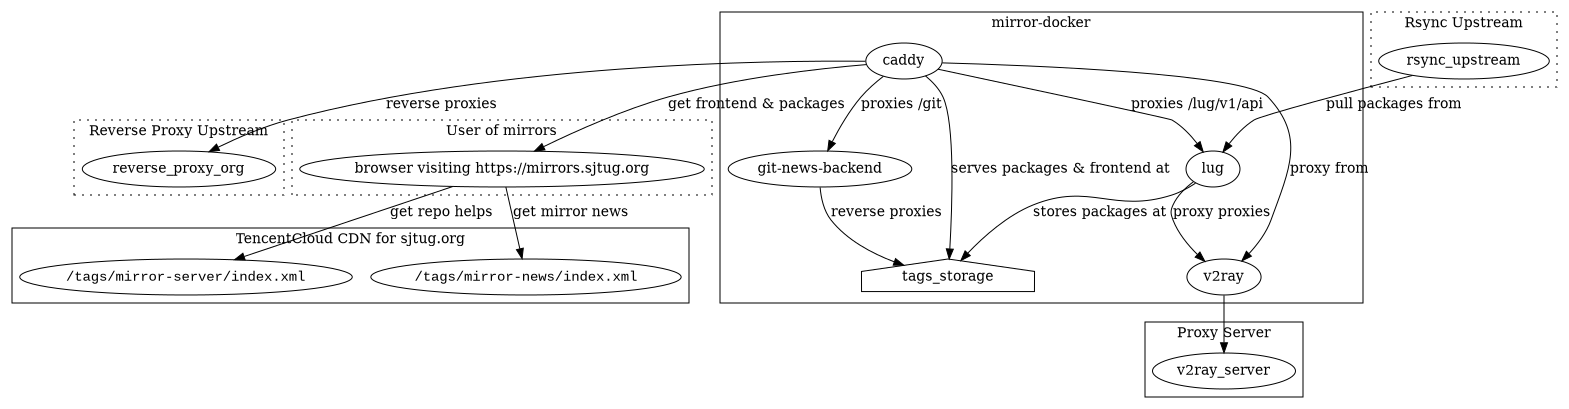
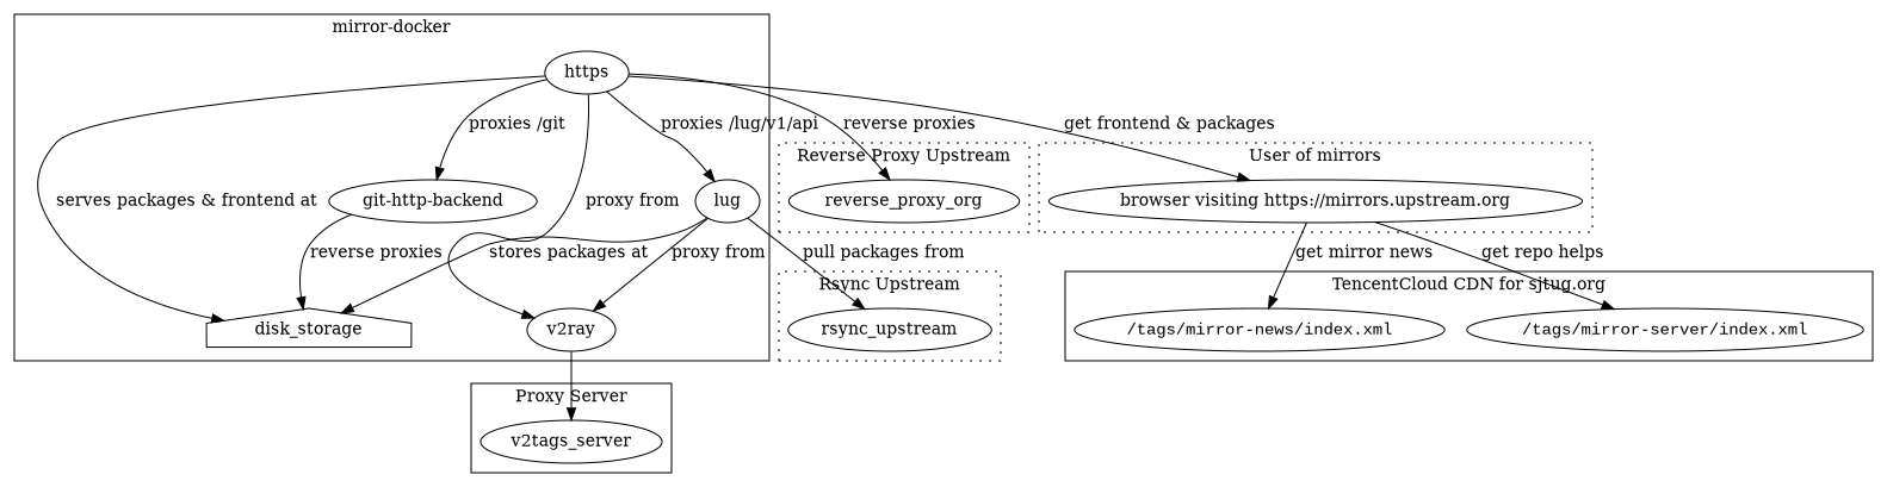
  digraph {
    compound=true
    concentrate=true
    n1 [fontname="Courier New" label="/tags/mirror-news/index.xml"]
    n2 [fontname="Courier New" label="/tags/mirror-server/index.xml"]
-   v2ray_server
+   v2ray_server [label=v2tags_server]
    n4 [label=reverse_proxy_org]
    rsync_upstream
    lug
    v2ray
-   disk_storage [shape=house label=tags_storage]
-   caddy
-   "git-http-backend" [label="git-news-backend"]
-   n11 [label="browser visiting https://mirrors.sjtug.org"]
+   disk_storage [shape=house]
+   caddy [label=https]
+   "git-http-backend"
+   n11 [label="browser visiting https://mirrors.upstream.org"]
    subgraph cluster_1 {
      label="TencentCloud CDN for sjtug.org"
      n1
      n2
    }
    subgraph cluster_2 {
      label="Proxy Server"
      style=solid
      v2ray_server
    }
    subgraph cluster_3 {
      label="Reverse Proxy Upstream"
      style=dotted
      n4
    }
    subgraph cluster_4 {
      label="Rsync Upstream"
      style=dotted
      rsync_upstream
    }
    subgraph cluster_5 {
      label="mirror-docker"
      style=solid
      lug
      v2ray
      disk_storage
      caddy
      "git-http-backend"
    }
    subgraph cluster_6 {
      label="User of mirrors"
      style=dotted
      n11
    }
-   rsync_upstream -> lug [label="pull packages from"]
-   lug -> v2ray [label="proxy proxies"]
+   lug -> rsync_upstream [label="pull packages from"]
+   lug -> v2ray [label="proxy from"]
    lug -> disk_storage [label="stores packages at"]
    v2ray -> v2ray_server
    caddy -> n4 [label="reverse proxies"]
    caddy -> lug [label="proxies /lug/v1/api"]
    caddy -> v2ray [label="proxy from"]
    caddy -> disk_storage [label="serves packages & frontend at"]
    caddy -> "git-http-backend" [label="proxies /git"]
    caddy -> n11 [label="get frontend & packages"]
    "git-http-backend" -> disk_storage [label="reverse proxies"]
    n11 -> n1 [label="get mirror news"]
    n11 -> n2 [label="get repo helps"]
  }
